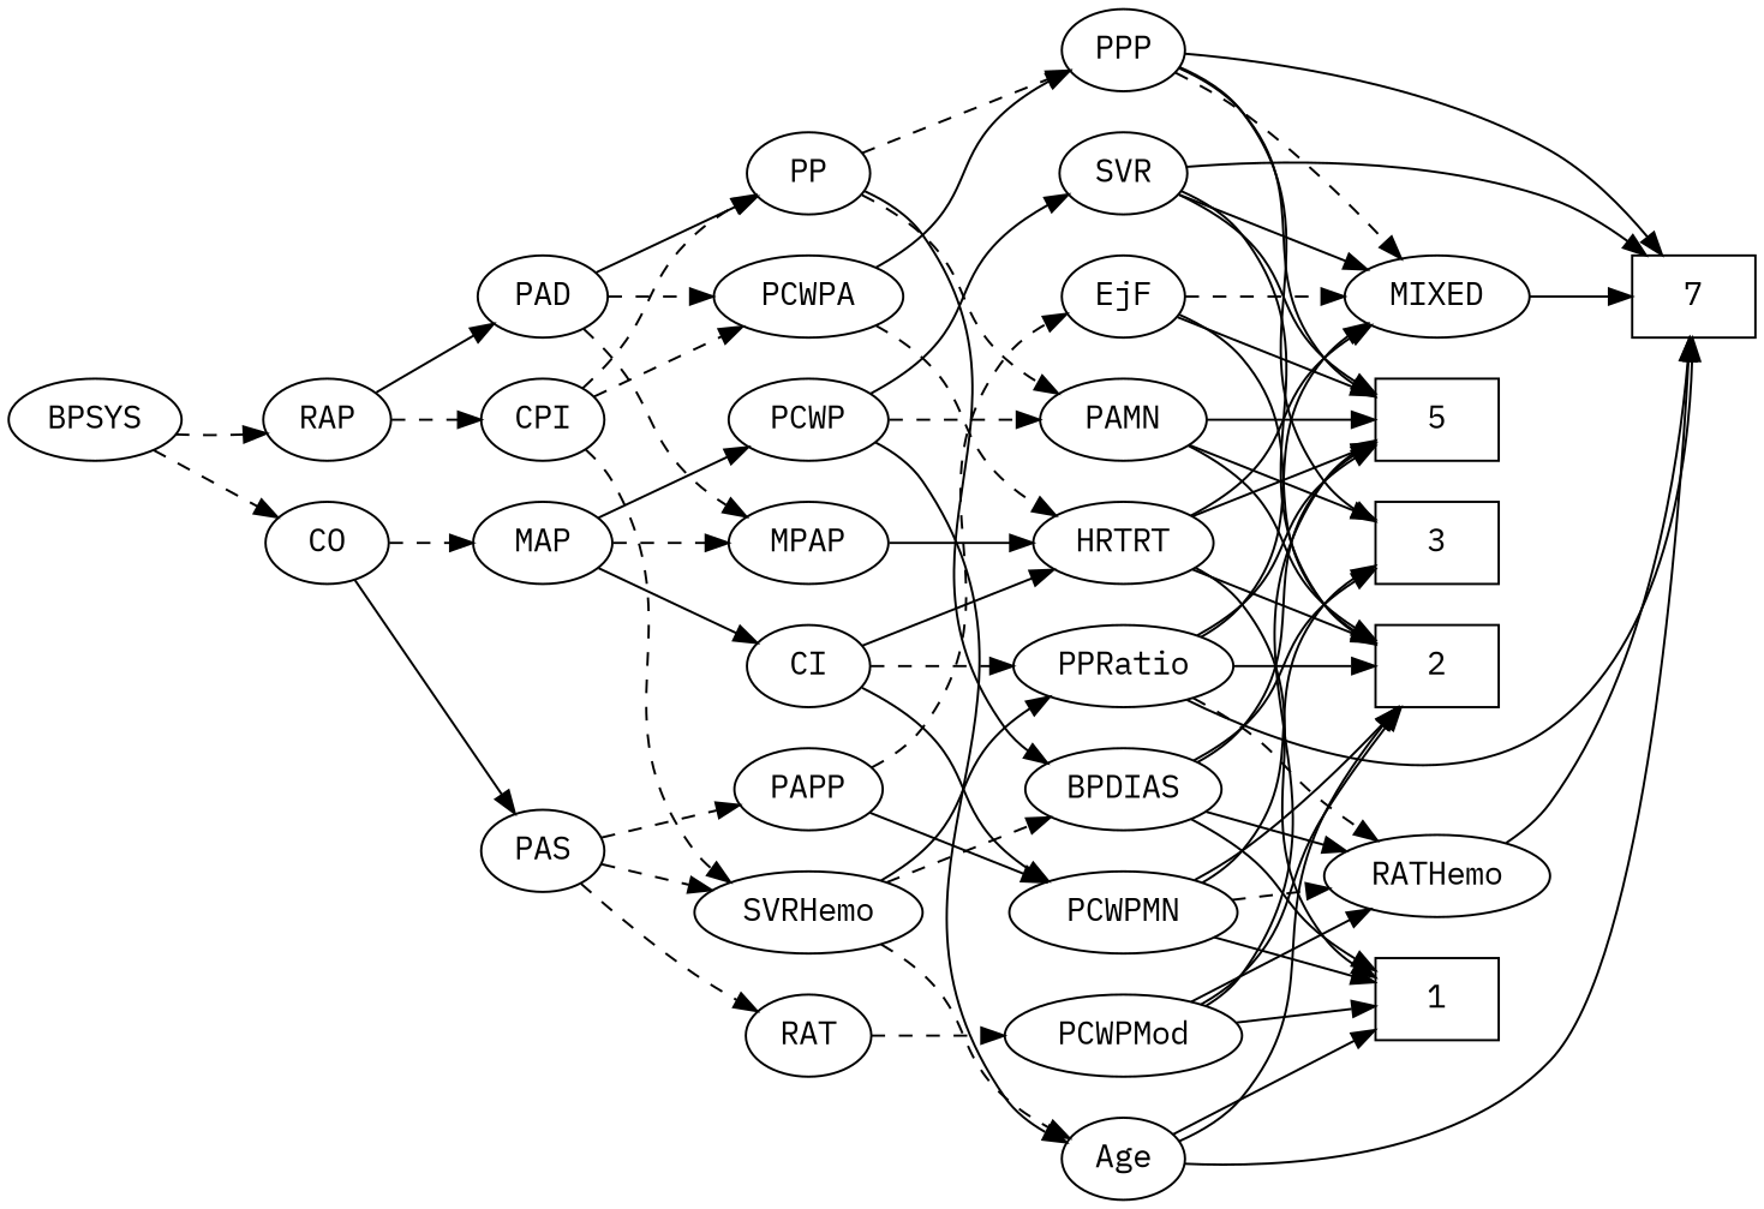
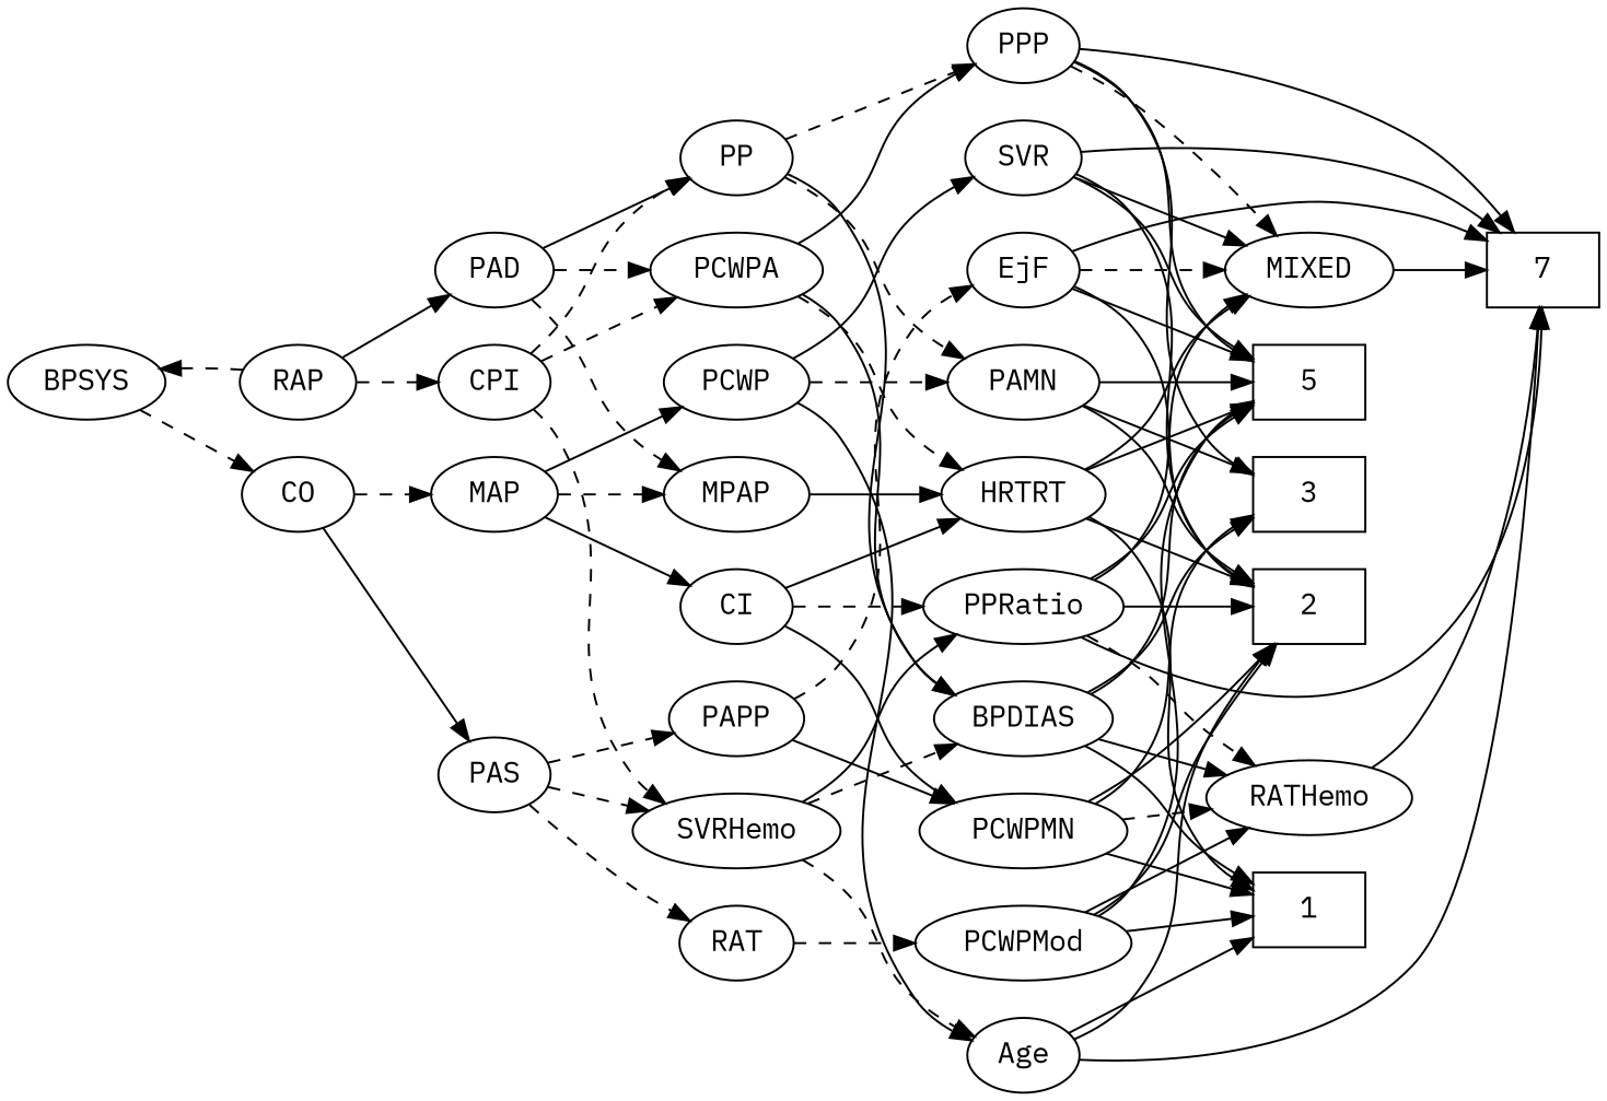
  strict digraph {
    fontname="IBM Plex Mono"
    rankdir=LR
    node [fontname="IBM Plex Mono"]
    edge [fontname="IBM Plex Mono" style=solid]
    1 [height=0.5 shape=box width=0.75]
    2 [height=0.5 shape=box width=0.75]
    3 [height=0.5 shape=box width=0.75]
    n4 [height=0.5 label=7 shape=box width=0.75]
    5 [height=0.5 shape=box width=0.75]
    Age [height=0.5 width=0.75]
    EjF [height=0.5 width=0.75]
    MIXED [height=0.5 width=1.1193]
    RAP [height=0.5 width=0.77632]
    PAD [height=0.5 width=0.79437]
    CPI [height=0.5 width=0.75]
    MPAP [height=0.5 width=0.97491]
    PCWPA [height=0.5 width=1.1555]
    PP [height=0.5 width=0.75]
    SVRHemo [height=0.5 width=1.3902]
    HRTRT [height=0.5 width=1.1013]
    BPDIAS [height=0.5 width=1.1735]
    PPP [height=0.5 width=0.75]
    PAMN [height=0.5 width=1.011]
    PPRatio [height=0.5 width=1.1013]
    BPSYS [height=0.5 width=1.0471]
    CO [height=0.5 width=0.75]
    PAS [height=0.5 width=0.75]
    MAP [height=0.5 width=0.84854]
    RAT [height=0.5 width=0.75827]
    PAPP [height=0.5 width=0.88464]
    PCWP [height=0.5 width=0.97491]
    CI [height=0.5 width=0.75]
    RATHemo [height=0.5 width=1.3721]
    PCWPMod [height=0.5 width=1.4443]
    PCWPMN [height=0.5 width=1.3902]
    SVR [height=0.5 width=0.77632]
    Age -> 1
    Age -> 2
    Age -> n4
    EjF -> 2
+   EjF -> n4
    EjF -> 5
    EjF -> MIXED [style=dashed]
    MIXED -> n4
    RAP -> PAD
    RAP -> CPI [style=dashed]
    PAD -> MPAP [style=dashed]
    PAD -> PCWPA [style=dashed]
    PAD -> PP
    CPI -> PCWPA [style=dashed]
    CPI -> PP [style=dashed]
    CPI -> SVRHemo [style=dashed]
    MPAP -> HRTRT
    PCWPA -> HRTRT [style=dashed]
+   PCWPA -> BPDIAS
    PCWPA -> PPP
    PP -> BPDIAS
    PP -> PPP [style=dashed]
    PP -> PAMN [style=dashed]
    SVRHemo -> Age [style=dashed]
    SVRHemo -> BPDIAS [style=dashed]
    SVRHemo -> PPRatio
    HRTRT -> 1
    HRTRT -> 2
    HRTRT -> 5
    HRTRT -> MIXED
    BPDIAS -> 1
    BPDIAS -> 3
    BPDIAS -> 5
    BPDIAS -> RATHemo
    PPP -> 3
    PPP -> n4
    PPP -> 5
    PPP -> MIXED [style=dashed]
    PAMN -> 2
    PAMN -> 3
    PAMN -> 5
    PPRatio -> 2
    PPRatio -> n4
    PPRatio -> 5
    PPRatio -> MIXED
    PPRatio -> RATHemo [style=dashed]
-   BPSYS -> RAP [style=dashed]
+   RAP -> BPSYS [style=dashed]
    BPSYS -> CO [style=dashed]
    CO -> PAS
    CO -> MAP [style=dashed]
    PAS -> SVRHemo [style=dashed]
    PAS -> RAT [style=dashed]
    PAS -> PAPP [style=dashed]
    MAP -> MPAP [style=dashed]
    MAP -> PCWP
    MAP -> CI
    RAT -> PCWPMod [style=dashed]
    PAPP -> EjF [style=dashed]
    PAPP -> PCWPMN
    PCWP -> Age
    PCWP -> PAMN [style=dashed]
    PCWP -> SVR
    CI -> HRTRT
    CI -> PPRatio [style=dashed]
    CI -> PCWPMN
    RATHemo -> n4
    PCWPMod -> 1
    PCWPMod -> 2
    PCWPMod -> 5
    PCWPMod -> RATHemo
    PCWPMN -> 1
    PCWPMN -> 2
    PCWPMN -> 3
    PCWPMN -> RATHemo [style=dashed]
    SVR -> 2
    SVR -> n4
    SVR -> 5
    SVR -> MIXED
  }
